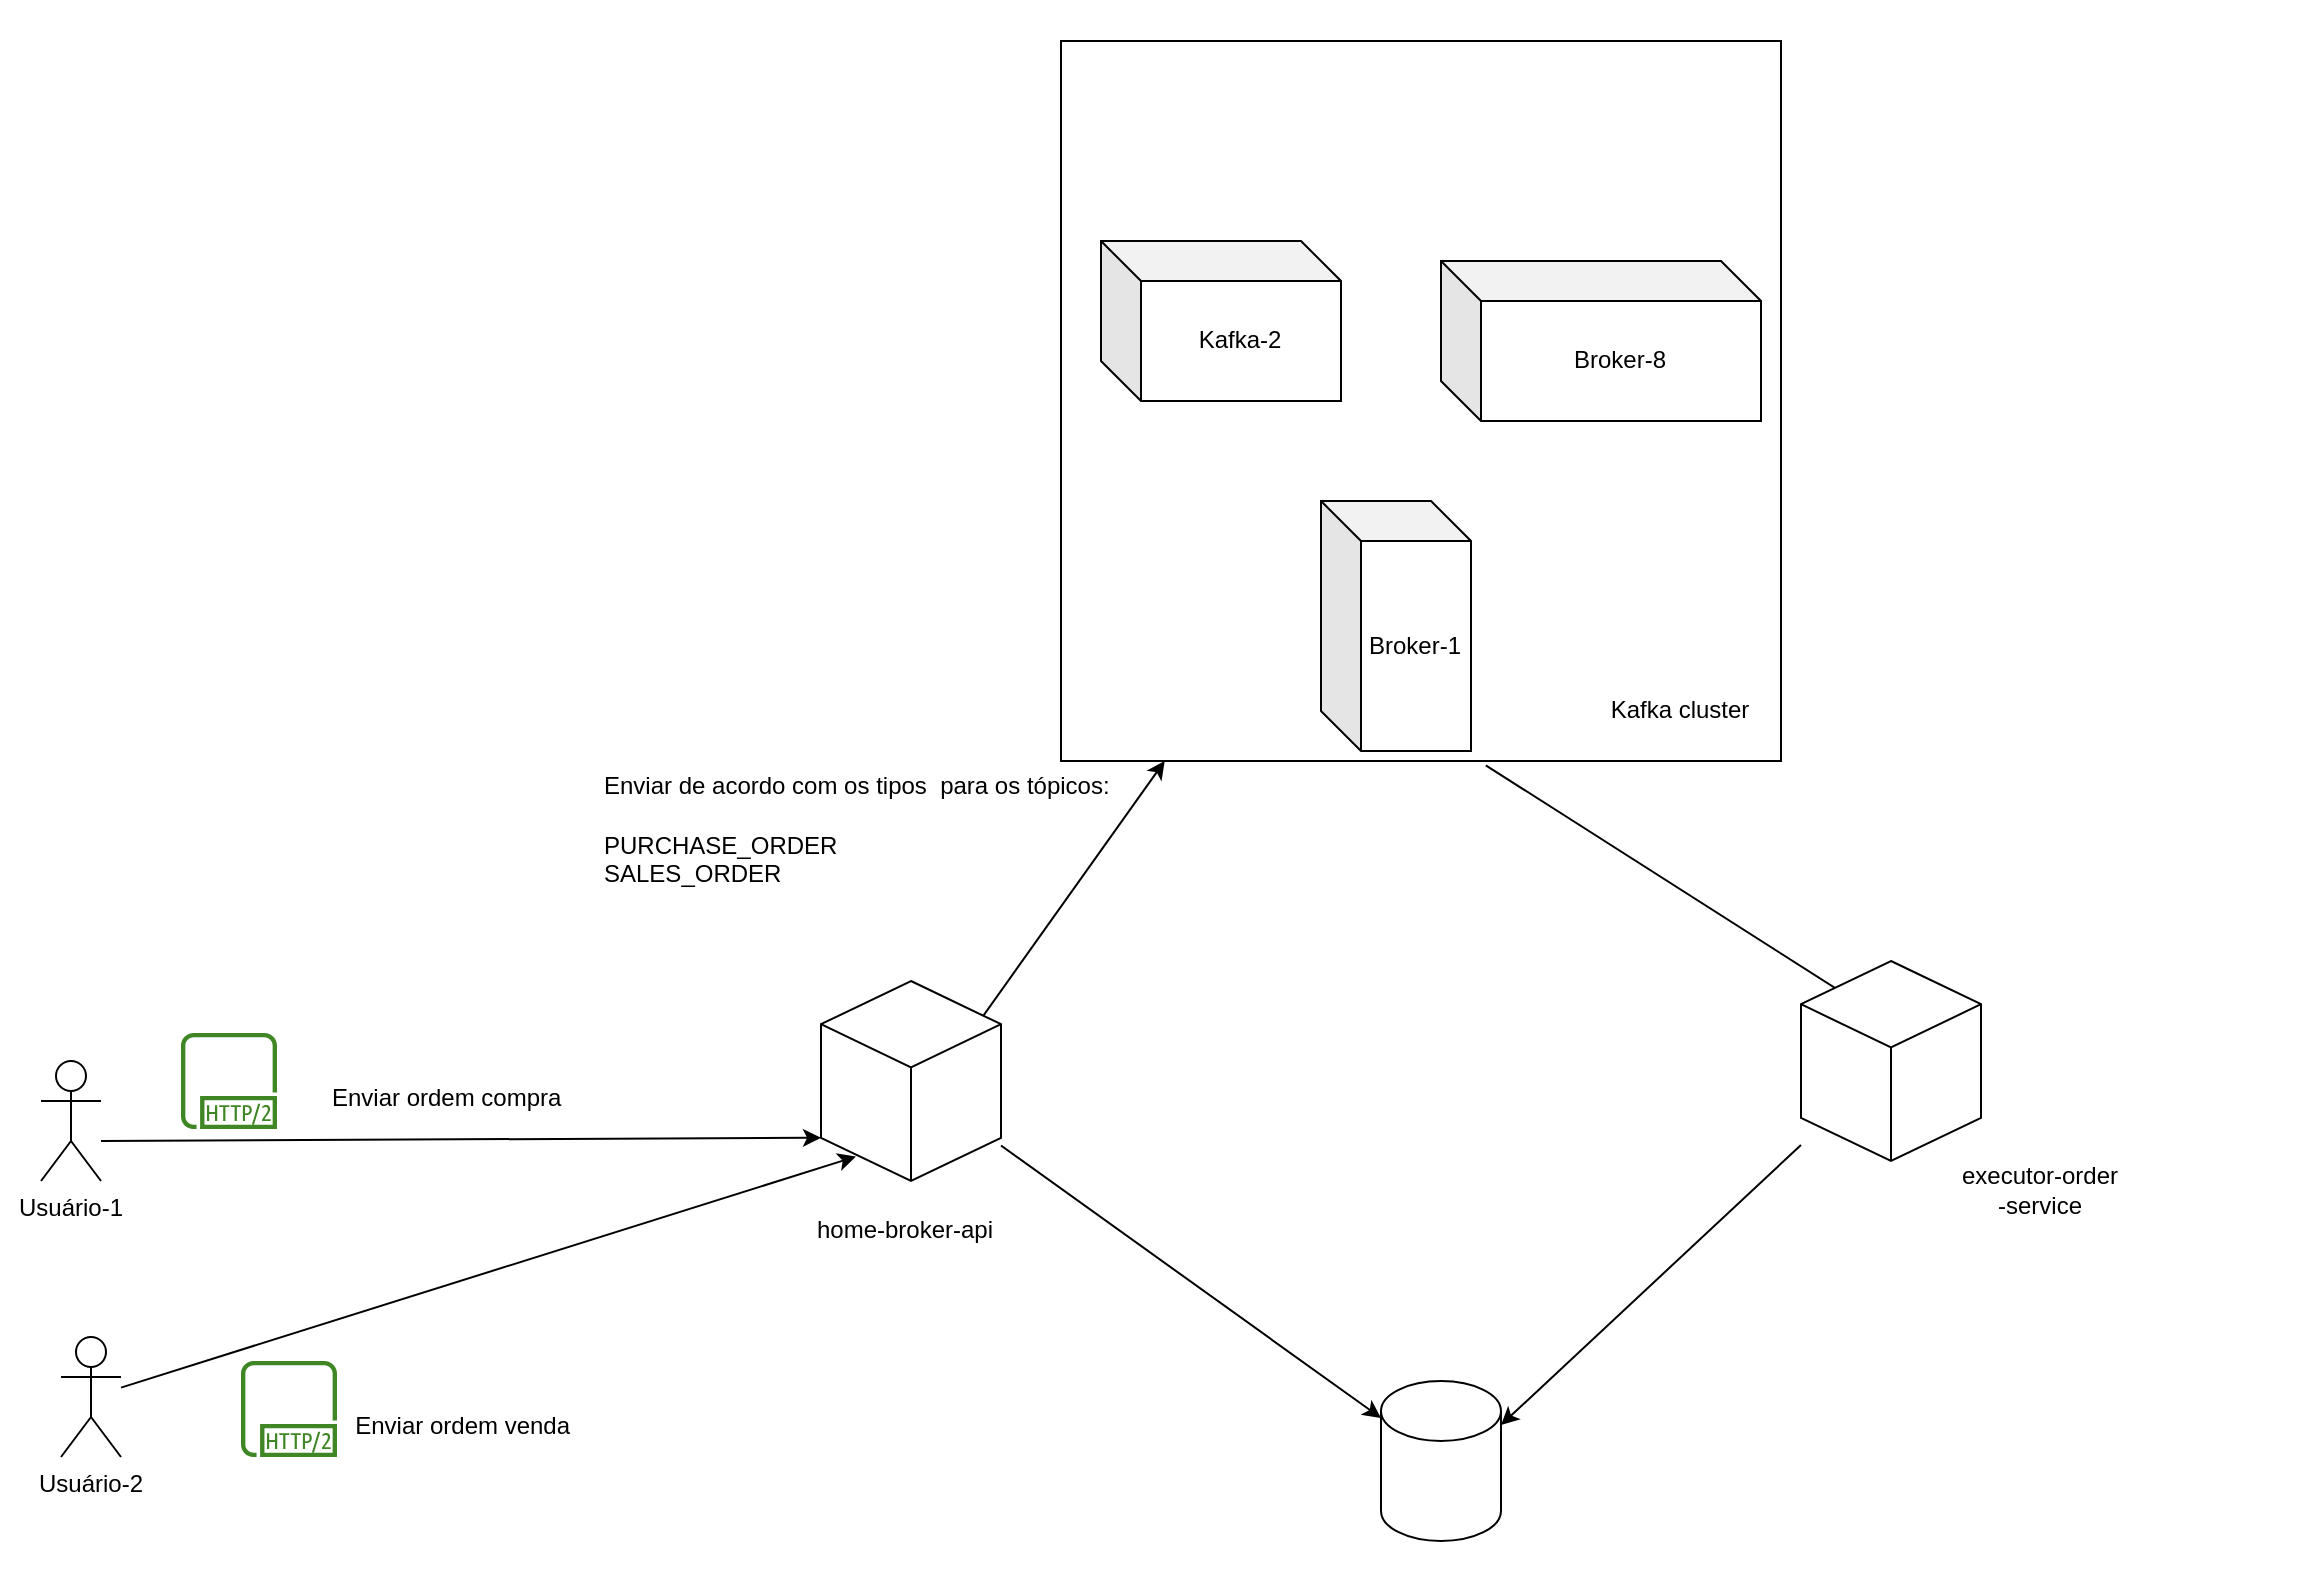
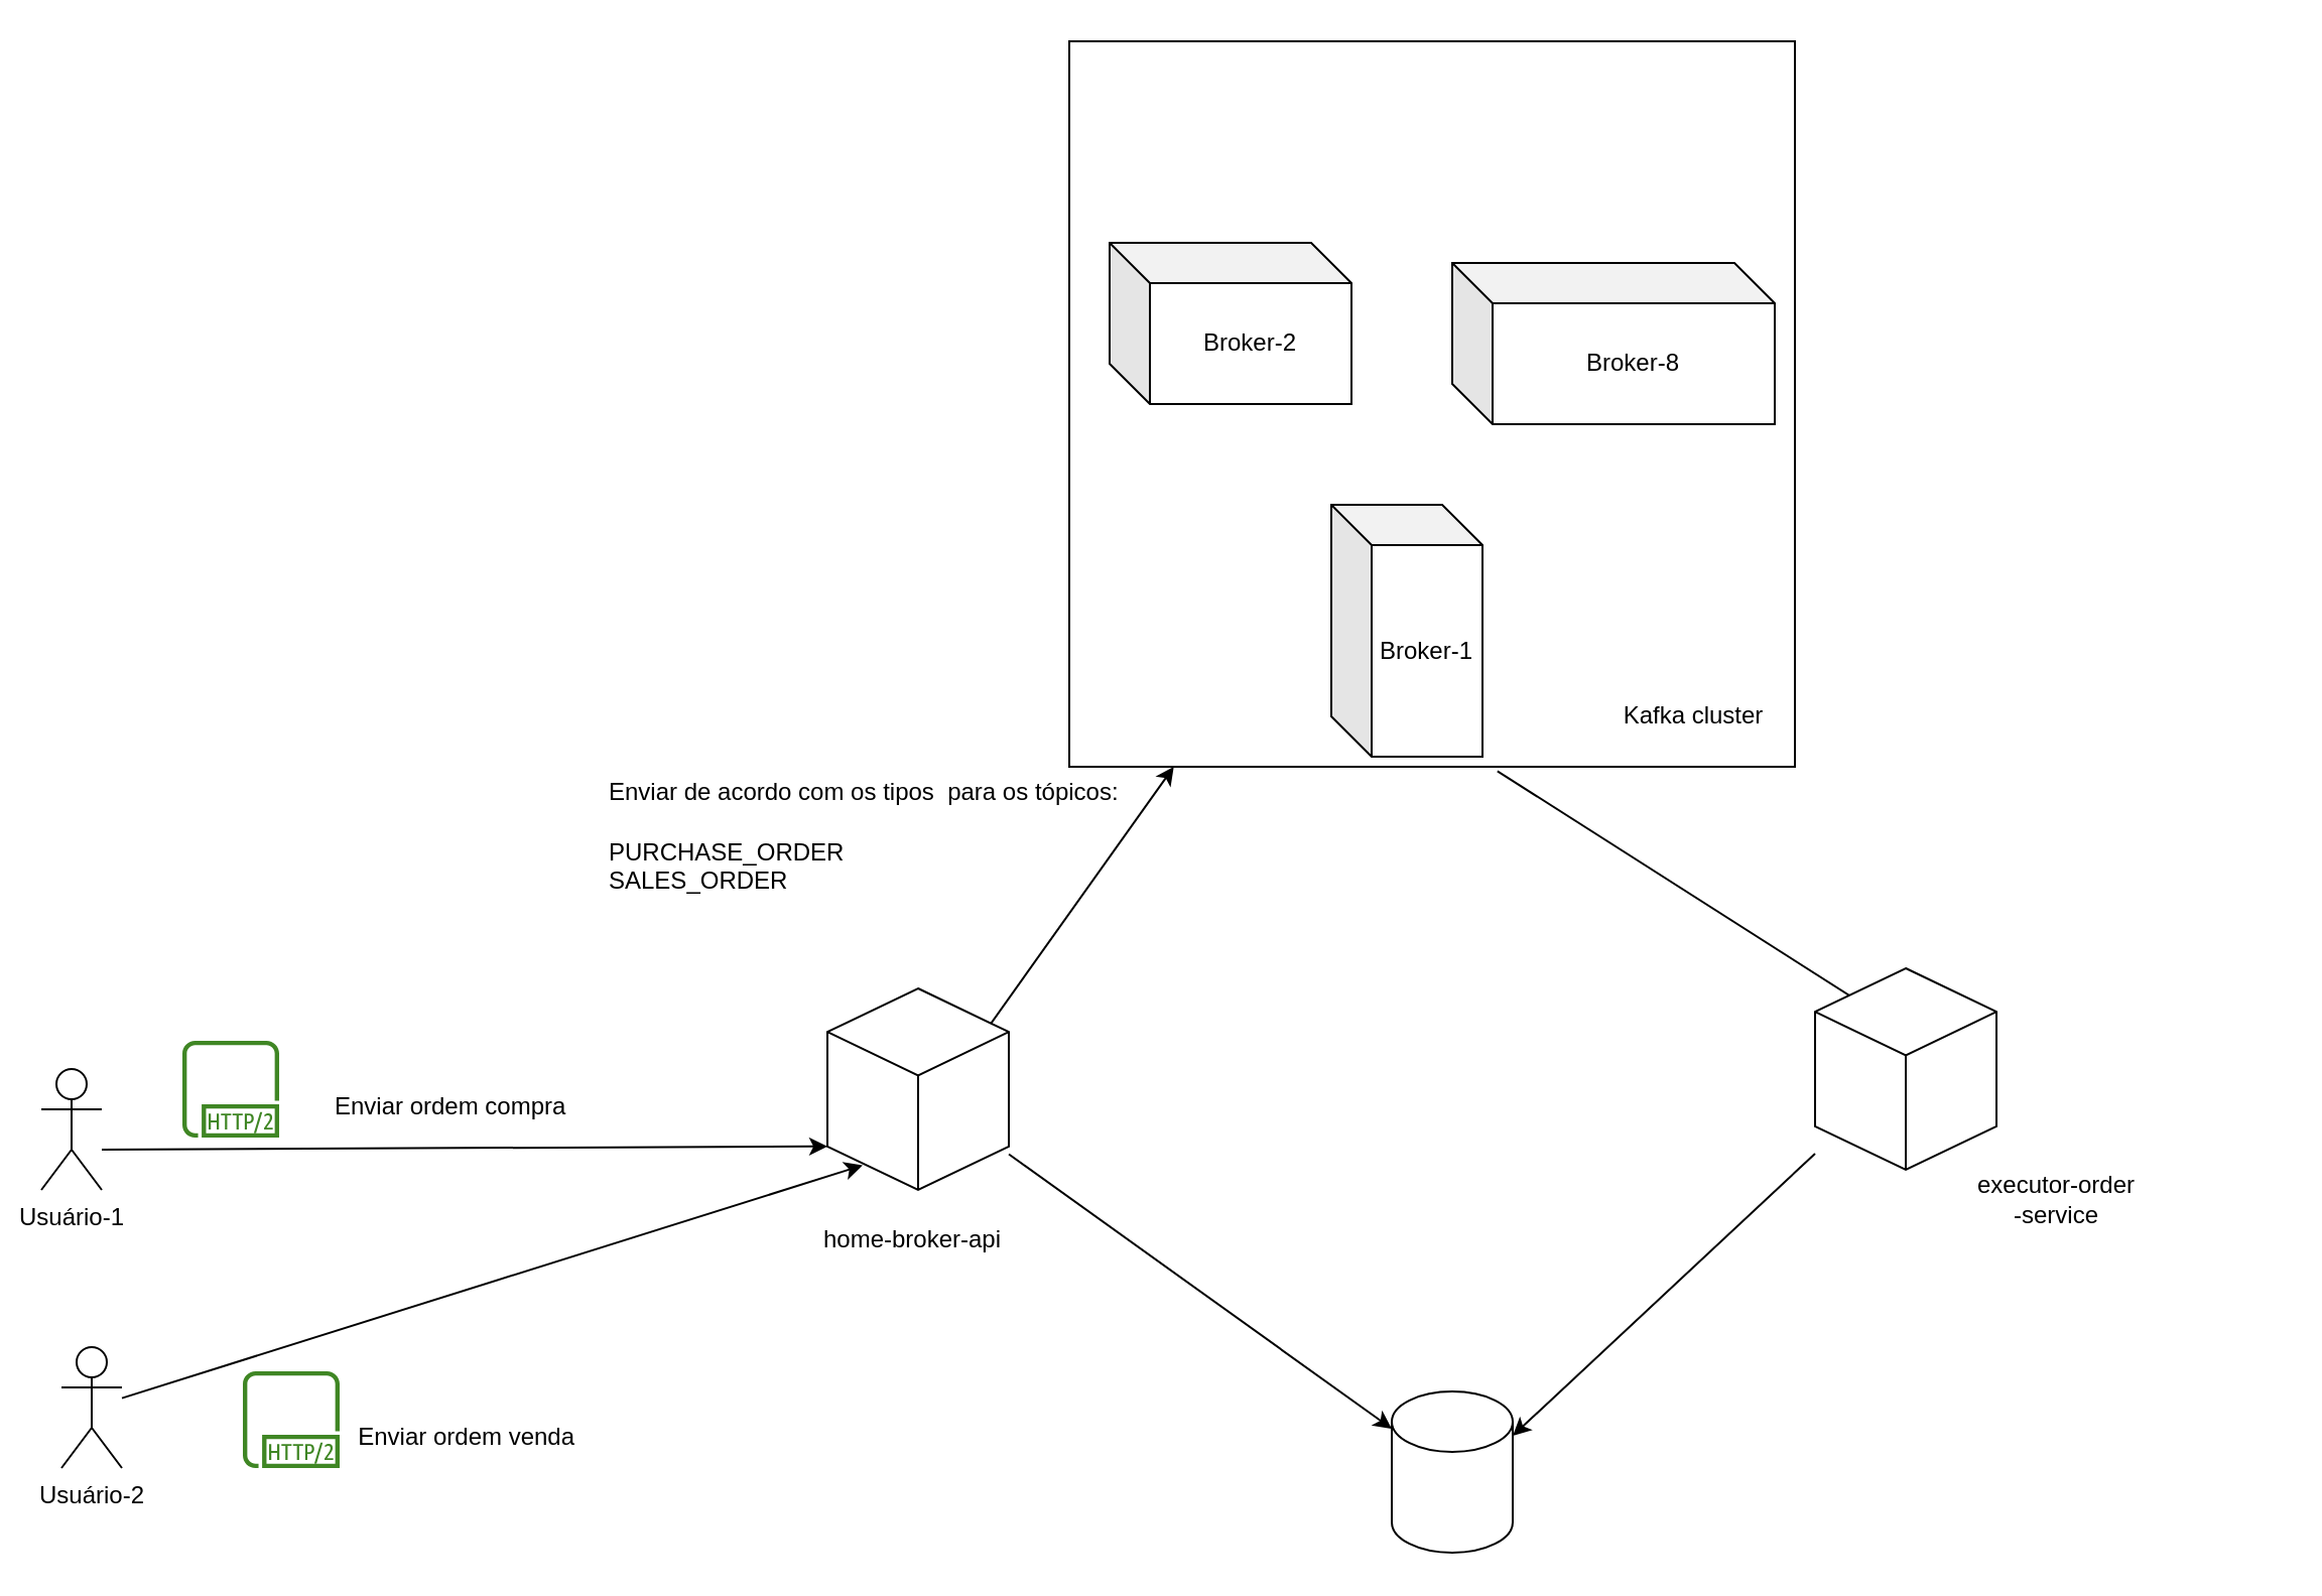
  <mxCell id="0" />
  <mxCell id="1" parent="0" />
  <mxCell id="2" style="edgeStyle=none;html=1;entryX=0;entryY=0;entryDx=0;entryDy=78.393;entryPerimeter=0;" parent="1" target="8" edge="1"><mxGeometry relative="1" as="geometry"><mxPoint x="50" y="569.936" as="sourcePoint" /><mxPoint x="360" y="690" as="targetPoint" /></mxGeometry></mxCell>
  <mxCell id="3" value="Usuário-1" style="shape=umlActor;verticalLabelPosition=bottom;verticalAlign=top;html=1;outlineConnect=0;" parent="1" vertex="1"><mxGeometry x="20" y="530" width="30" height="60" as="geometry" /></mxCell>
  <mxCell id="4" value="Enviar ordem compra&amp;nbsp;" style="text;html=1;strokeColor=none;fillColor=none;align=center;verticalAlign=middle;whiteSpace=wrap;rounded=0;" parent="1" vertex="1"><mxGeometry x="130" y="534" width="190" height="30" as="geometry" /></mxCell>
  <mxCell id="5" style="edgeStyle=none;html=1;exitX=0.59;exitY=1.006;exitDx=0;exitDy=0;exitPerimeter=0;" parent="1" source="12" target="22" edge="1"><mxGeometry relative="1" as="geometry"><mxPoint x="970" y="590" as="targetPoint" /><mxPoint x="652" y="-265.438" as="sourcePoint" /><Array as="points"><mxPoint x="990" y="540" /></Array></mxGeometry></mxCell>
  <mxCell id="6" style="edgeStyle=none;html=1;" parent="1" target="12" edge="1"><mxGeometry relative="1" as="geometry"><mxPoint x="490" y="509" as="sourcePoint" /><mxPoint x="590" y="390" as="targetPoint" /></mxGeometry></mxCell>
  <mxCell id="7" style="edgeStyle=none;html=1;" parent="1" source="8" target="24" edge="1"><mxGeometry relative="1" as="geometry" /></mxCell>
  <mxCell id="8" value="" style="html=1;whiteSpace=wrap;shape=isoCube2;backgroundOutline=1;isoAngle=15;" parent="1" vertex="1"><mxGeometry x="410" y="490" width="90" height="100" as="geometry" /></mxCell>
  <mxCell id="9" value="home-broker-api" style="text;html=1;strokeColor=none;fillColor=none;align=center;verticalAlign=middle;whiteSpace=wrap;rounded=0;" parent="1" vertex="1"><mxGeometry x="370" y="600" width="165" height="30" as="geometry" /></mxCell>
  <mxCell id="10" value="Enviar de acordo com os tipos&amp;nbsp; para os tópicos:&amp;nbsp;&lt;br&gt;&lt;span style=&quot;background-color: rgb(43, 43, 43); color: rgb(169, 183, 198); font-family: &amp;quot;Liberation Mono&amp;quot;, monospace;&quot;&gt;&lt;br&gt;&lt;/span&gt;PURCHASE_ORDER&lt;br&gt;SALES_ORDER" style="text;html=1;strokeColor=none;fillColor=none;align=left;verticalAlign=middle;whiteSpace=wrap;rounded=0;" parent="1" vertex="1"><mxGeometry x="300" y="370" width="260" height="90" as="geometry" /></mxCell>
  <mxCell id="11" value="" style="sketch=0;outlineConnect=0;fontColor=#232F3E;gradientColor=none;fillColor=#3F8624;strokeColor=none;dashed=0;verticalLabelPosition=bottom;verticalAlign=top;align=center;html=1;fontSize=12;fontStyle=0;aspect=fixed;pointerEvents=1;shape=mxgraph.aws4.http2_protocol;" parent="1" vertex="1"><mxGeometry x="90" y="516" width="48" height="48" as="geometry" /></mxCell>
  <mxCell id="12" value="" style="whiteSpace=wrap;html=1;aspect=fixed;" parent="1" vertex="1"><mxGeometry x="530" y="20" width="360" height="360" as="geometry" /></mxCell>
  <mxCell id="13" value="Kafka cluster" style="text;html=1;strokeColor=none;fillColor=none;align=center;verticalAlign=middle;whiteSpace=wrap;rounded=0;" parent="1" vertex="1"><mxGeometry x="780" y="340" width="120" height="30" as="geometry" /></mxCell>
- <mxCell id="14" value="Kafka-2" style="shape=cube;whiteSpace=wrap;html=1;boundedLbl=1;backgroundOutline=1;darkOpacity=0.05;darkOpacity2=0.1;" parent="1" vertex="1"><mxGeometry x="550" y="120" width="120" height="80" as="geometry" /></mxCell>
+ <mxCell id="14" value="Broker-2" style="shape=cube;whiteSpace=wrap;html=1;boundedLbl=1;backgroundOutline=1;darkOpacity=0.05;darkOpacity2=0.1;" parent="1" vertex="1"><mxGeometry x="550" y="120" width="120" height="80" as="geometry" /></mxCell>
  <mxCell id="15" value="Broker-1" style="shape=cube;whiteSpace=wrap;html=1;boundedLbl=1;backgroundOutline=1;darkOpacity=0.05;darkOpacity2=0.1;" parent="1" vertex="1"><mxGeometry x="660" y="250" width="75" height="125" as="geometry" /></mxCell>
  <mxCell id="16" value="Broker-8" style="shape=cube;whiteSpace=wrap;html=1;boundedLbl=1;backgroundOutline=1;darkOpacity=0.05;darkOpacity2=0.1;" parent="1" vertex="1"><mxGeometry x="720" y="130" width="160" height="80" as="geometry" /></mxCell>
  <mxCell id="17" style="edgeStyle=none;html=1;entryX=0.194;entryY=0.878;entryDx=0;entryDy=0;entryPerimeter=0;" parent="1" source="18" target="8" edge="1"><mxGeometry relative="1" as="geometry" /></mxCell>
  <mxCell id="18" value="Usuário-2" style="shape=umlActor;verticalLabelPosition=bottom;verticalAlign=top;html=1;outlineConnect=0;" parent="1" vertex="1"><mxGeometry x="30" y="668" width="30" height="60" as="geometry" /></mxCell>
  <mxCell id="19" value="Enviar ordem venda&amp;nbsp;" style="text;html=1;strokeColor=none;fillColor=none;align=center;verticalAlign=middle;whiteSpace=wrap;rounded=0;" parent="1" vertex="1"><mxGeometry x="138" y="698" width="190" height="30" as="geometry" /></mxCell>
  <mxCell id="20" value="" style="sketch=0;outlineConnect=0;fontColor=#232F3E;gradientColor=none;fillColor=#3F8624;strokeColor=none;dashed=0;verticalLabelPosition=bottom;verticalAlign=top;align=center;html=1;fontSize=12;fontStyle=0;aspect=fixed;pointerEvents=1;shape=mxgraph.aws4.http2_protocol;" parent="1" vertex="1"><mxGeometry x="120" y="680" width="48" height="48" as="geometry" /></mxCell>
  <mxCell id="21" style="edgeStyle=none;html=1;entryX=1;entryY=0.275;entryDx=0;entryDy=0;entryPerimeter=0;" parent="1" source="22" target="24" edge="1"><mxGeometry relative="1" as="geometry"><mxPoint x="810" y="720" as="targetPoint" /></mxGeometry></mxCell>
  <mxCell id="22" value="" style="html=1;whiteSpace=wrap;shape=isoCube2;backgroundOutline=1;isoAngle=15;" parent="1" vertex="1"><mxGeometry x="900" y="480" width="90" height="100" as="geometry" /></mxCell>
  <mxCell id="23" value="executor-order&lt;br&gt;-service" style="text;html=1;strokeColor=none;fillColor=none;align=center;verticalAlign=middle;whiteSpace=wrap;rounded=0;" parent="1" vertex="1"><mxGeometry x="910" y="580" width="220" height="30" as="geometry" /></mxCell>
  <mxCell id="24" value="" style="shape=cylinder3;whiteSpace=wrap;html=1;boundedLbl=1;backgroundOutline=1;size=15;" parent="1" vertex="1"><mxGeometry x="690" y="690" width="60" height="80" as="geometry" /></mxCell>
